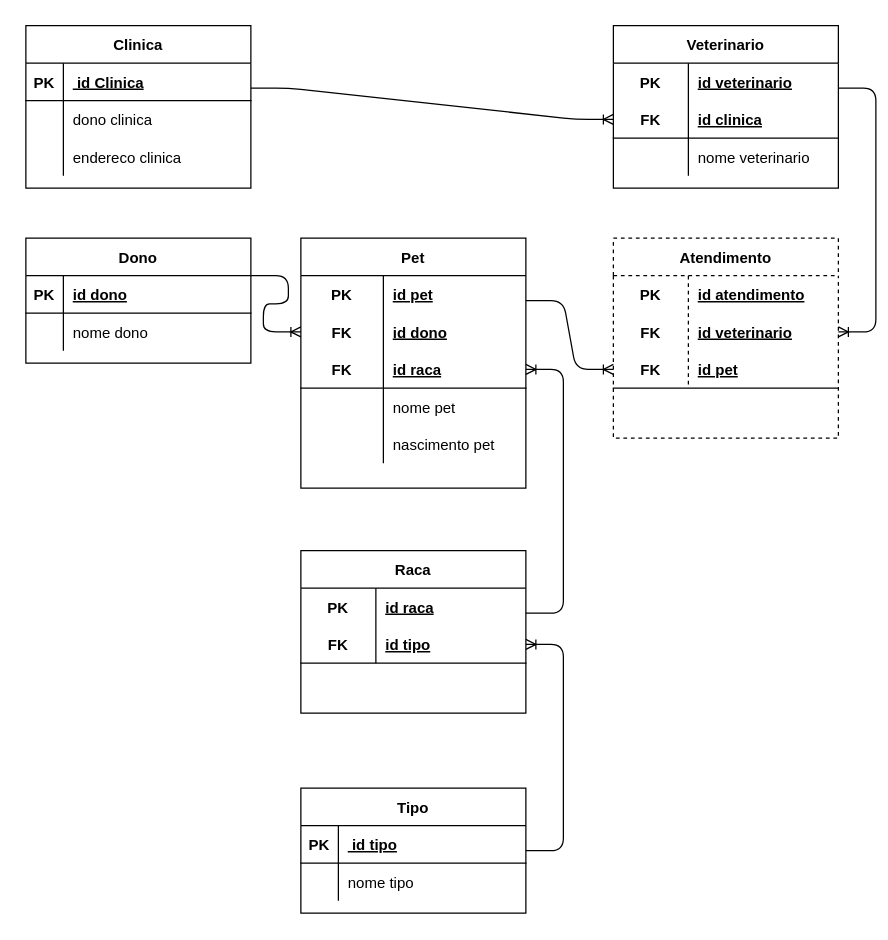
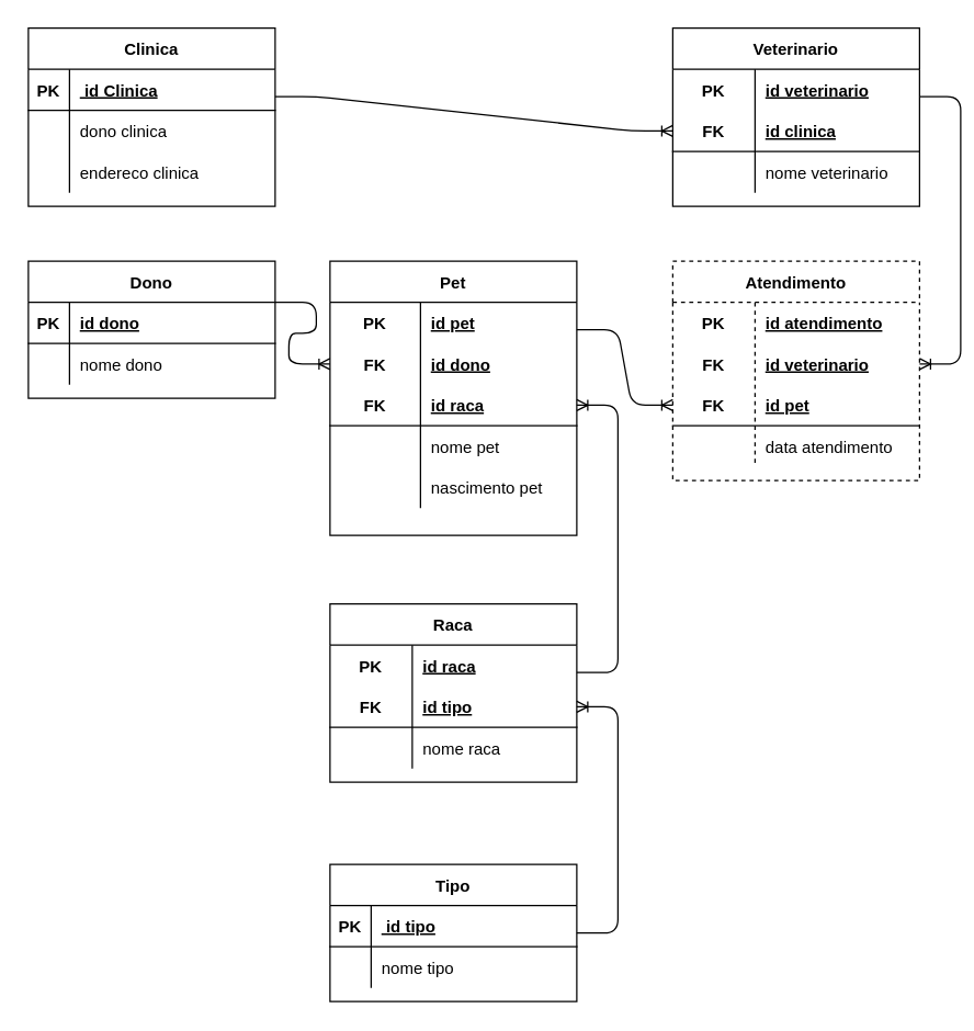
  <mxCell id="0" />
  <mxCell id="1" parent="0" />
  <mxCell id="2" value="Clinica" style="shape=table;startSize=30;container=1;collapsible=1;childLayout=tableLayout;fixedRows=1;rowLines=0;fontStyle=1;align=center;resizeLast=1;" vertex="1" parent="1"><mxGeometry x="20" y="20" width="180" height="130" as="geometry" /></mxCell>
  <mxCell id="3" value="" style="shape=partialRectangle;collapsible=0;dropTarget=0;pointerEvents=0;fillColor=none;top=0;left=0;bottom=1;right=0;points=[[0,0.5],[1,0.5]];portConstraint=eastwest;" vertex="1" parent="2"><mxGeometry y="30" width="180" height="30" as="geometry" /></mxCell>
  <mxCell id="4" value="PK" style="shape=partialRectangle;connectable=0;fillColor=none;top=0;left=0;bottom=0;right=0;fontStyle=1;overflow=hidden;" vertex="1" parent="3"><mxGeometry width="30" height="30" as="geometry" /></mxCell>
  <mxCell id="5" value=" id Clinica" style="shape=partialRectangle;connectable=0;fillColor=none;top=0;left=0;bottom=0;right=0;align=left;spacingLeft=6;fontStyle=5;overflow=hidden;" vertex="1" parent="3"><mxGeometry x="30" width="150" height="30" as="geometry" /></mxCell>
  <mxCell id="6" value="" style="shape=partialRectangle;collapsible=0;dropTarget=0;pointerEvents=0;fillColor=none;top=0;left=0;bottom=0;right=0;points=[[0,0.5],[1,0.5]];portConstraint=eastwest;" vertex="1" parent="2"><mxGeometry y="60" width="180" height="30" as="geometry" /></mxCell>
  <mxCell id="7" value="" style="shape=partialRectangle;connectable=0;fillColor=none;top=0;left=0;bottom=0;right=0;editable=1;overflow=hidden;" vertex="1" parent="6"><mxGeometry width="30" height="30" as="geometry" /></mxCell>
  <mxCell id="8" value="dono clinica" style="shape=partialRectangle;connectable=0;fillColor=none;top=0;left=0;bottom=0;right=0;align=left;spacingLeft=6;overflow=hidden;" vertex="1" parent="6"><mxGeometry x="30" width="150" height="30" as="geometry" /></mxCell>
  <mxCell id="9" value="" style="shape=partialRectangle;collapsible=0;dropTarget=0;pointerEvents=0;fillColor=none;top=0;left=0;bottom=0;right=0;points=[[0,0.5],[1,0.5]];portConstraint=eastwest;" vertex="1" parent="2"><mxGeometry y="90" width="180" height="30" as="geometry" /></mxCell>
  <mxCell id="10" value="" style="shape=partialRectangle;connectable=0;fillColor=none;top=0;left=0;bottom=0;right=0;editable=1;overflow=hidden;" vertex="1" parent="9"><mxGeometry width="30" height="30" as="geometry" /></mxCell>
  <mxCell id="11" value="endereco clinica" style="shape=partialRectangle;connectable=0;fillColor=none;top=0;left=0;bottom=0;right=0;align=left;spacingLeft=6;overflow=hidden;" vertex="1" parent="9"><mxGeometry x="30" width="150" height="30" as="geometry" /></mxCell>
  <mxCell id="12" value="Veterinario" style="shape=table;startSize=30;container=1;collapsible=1;childLayout=tableLayout;fixedRows=1;rowLines=0;fontStyle=1;align=center;resizeLast=1;" vertex="1" parent="1"><mxGeometry x="490" y="20" width="180" height="130" as="geometry" /></mxCell>
  <mxCell id="13" value="" style="shape=partialRectangle;collapsible=0;dropTarget=0;pointerEvents=0;fillColor=none;top=0;left=0;bottom=0;right=0;points=[[0,0.5],[1,0.5]];portConstraint=eastwest;" vertex="1" parent="12"><mxGeometry y="30" width="180" height="30" as="geometry" /></mxCell>
  <mxCell id="14" value="PK" style="shape=partialRectangle;connectable=0;fillColor=none;top=0;left=0;bottom=0;right=0;fontStyle=1;overflow=hidden;" vertex="1" parent="13"><mxGeometry width="60" height="30" as="geometry" /></mxCell>
  <mxCell id="15" value="id veterinario" style="shape=partialRectangle;connectable=0;fillColor=none;top=0;left=0;bottom=0;right=0;align=left;spacingLeft=6;fontStyle=5;overflow=hidden;" vertex="1" parent="13"><mxGeometry x="60" width="120" height="30" as="geometry" /></mxCell>
  <mxCell id="16" value="" style="shape=partialRectangle;collapsible=0;dropTarget=0;pointerEvents=0;fillColor=none;top=0;left=0;bottom=1;right=0;points=[[0,0.5],[1,0.5]];portConstraint=eastwest;" vertex="1" parent="12"><mxGeometry y="60" width="180" height="30" as="geometry" /></mxCell>
  <mxCell id="17" value="FK" style="shape=partialRectangle;connectable=0;fillColor=none;top=0;left=0;bottom=0;right=0;fontStyle=1;overflow=hidden;" vertex="1" parent="16"><mxGeometry width="60" height="30" as="geometry" /></mxCell>
  <mxCell id="18" value="id clinica" style="shape=partialRectangle;connectable=0;fillColor=none;top=0;left=0;bottom=0;right=0;align=left;spacingLeft=6;fontStyle=5;overflow=hidden;" vertex="1" parent="16"><mxGeometry x="60" width="120" height="30" as="geometry" /></mxCell>
  <mxCell id="19" value="" style="shape=partialRectangle;collapsible=0;dropTarget=0;pointerEvents=0;fillColor=none;top=0;left=0;bottom=0;right=0;points=[[0,0.5],[1,0.5]];portConstraint=eastwest;" vertex="1" parent="12"><mxGeometry y="90" width="180" height="30" as="geometry" /></mxCell>
  <mxCell id="20" value="" style="shape=partialRectangle;connectable=0;fillColor=none;top=0;left=0;bottom=0;right=0;editable=1;overflow=hidden;" vertex="1" parent="19"><mxGeometry width="60" height="30" as="geometry" /></mxCell>
  <mxCell id="21" value="nome veterinario" style="shape=partialRectangle;connectable=0;fillColor=none;top=0;left=0;bottom=0;right=0;align=left;spacingLeft=6;overflow=hidden;" vertex="1" parent="19"><mxGeometry x="60" width="120" height="30" as="geometry" /></mxCell>
  <mxCell id="22" value="" style="edgeStyle=entityRelationEdgeStyle;fontSize=12;html=1;endArrow=ERoneToMany;entryX=0;entryY=0.5;entryDx=0;entryDy=0;" edge="1" parent="1" target="16"><mxGeometry width="100" height="100" relative="1" as="geometry"><mxPoint x="200" y="70" as="sourcePoint" /><mxPoint x="300" y="-30" as="targetPoint" /></mxGeometry></mxCell>
  <mxCell id="23" value="Tipo" style="shape=table;startSize=30;container=1;collapsible=1;childLayout=tableLayout;fixedRows=1;rowLines=0;fontStyle=1;align=center;resizeLast=1;" vertex="1" parent="1"><mxGeometry x="240" y="630" width="180" height="100" as="geometry" /></mxCell>
  <mxCell id="24" value="" style="shape=partialRectangle;collapsible=0;dropTarget=0;pointerEvents=0;fillColor=none;top=0;left=0;bottom=1;right=0;points=[[0,0.5],[1,0.5]];portConstraint=eastwest;" vertex="1" parent="23"><mxGeometry y="30" width="180" height="30" as="geometry" /></mxCell>
  <mxCell id="25" value="PK" style="shape=partialRectangle;connectable=0;fillColor=none;top=0;left=0;bottom=0;right=0;fontStyle=1;overflow=hidden;" vertex="1" parent="24"><mxGeometry width="30" height="30" as="geometry" /></mxCell>
  <mxCell id="26" value=" id tipo" style="shape=partialRectangle;connectable=0;fillColor=none;top=0;left=0;bottom=0;right=0;align=left;spacingLeft=6;fontStyle=5;overflow=hidden;" vertex="1" parent="24"><mxGeometry x="30" width="150" height="30" as="geometry" /></mxCell>
  <mxCell id="27" value="" style="shape=partialRectangle;collapsible=0;dropTarget=0;pointerEvents=0;fillColor=none;top=0;left=0;bottom=0;right=0;points=[[0,0.5],[1,0.5]];portConstraint=eastwest;" vertex="1" parent="23"><mxGeometry y="60" width="180" height="30" as="geometry" /></mxCell>
  <mxCell id="28" value="" style="shape=partialRectangle;connectable=0;fillColor=none;top=0;left=0;bottom=0;right=0;editable=1;overflow=hidden;" vertex="1" parent="27"><mxGeometry width="30" height="30" as="geometry" /></mxCell>
  <mxCell id="29" value="nome tipo" style="shape=partialRectangle;connectable=0;fillColor=none;top=0;left=0;bottom=0;right=0;align=left;spacingLeft=6;overflow=hidden;" vertex="1" parent="27"><mxGeometry x="30" width="150" height="30" as="geometry" /></mxCell>
  <mxCell id="30" value="Raca" style="shape=table;startSize=30;container=1;collapsible=1;childLayout=tableLayout;fixedRows=1;rowLines=0;fontStyle=1;align=center;resizeLast=1;" vertex="1" parent="1"><mxGeometry x="240" y="440" width="180" height="130" as="geometry" /></mxCell>
  <mxCell id="31" value="" style="shape=partialRectangle;collapsible=0;dropTarget=0;pointerEvents=0;fillColor=none;top=0;left=0;bottom=0;right=0;points=[[0,0.5],[1,0.5]];portConstraint=eastwest;" vertex="1" parent="30"><mxGeometry y="30" width="180" height="30" as="geometry" /></mxCell>
  <mxCell id="32" value="PK" style="shape=partialRectangle;connectable=0;fillColor=none;top=0;left=0;bottom=0;right=0;fontStyle=1;overflow=hidden;" vertex="1" parent="31"><mxGeometry width="60" height="30" as="geometry" /></mxCell>
  <mxCell id="33" value="id raca" style="shape=partialRectangle;connectable=0;fillColor=none;top=0;left=0;bottom=0;right=0;align=left;spacingLeft=6;fontStyle=5;overflow=hidden;" vertex="1" parent="31"><mxGeometry x="60" width="120" height="30" as="geometry" /></mxCell>
  <mxCell id="34" value="" style="shape=partialRectangle;collapsible=0;dropTarget=0;pointerEvents=0;fillColor=none;top=0;left=0;bottom=1;right=0;points=[[0,0.5],[1,0.5]];portConstraint=eastwest;" vertex="1" parent="30"><mxGeometry y="60" width="180" height="30" as="geometry" /></mxCell>
  <mxCell id="35" value="FK" style="shape=partialRectangle;connectable=0;fillColor=none;top=0;left=0;bottom=0;right=0;fontStyle=1;overflow=hidden;" vertex="1" parent="34"><mxGeometry width="60" height="30" as="geometry" /></mxCell>
  <mxCell id="36" value="id tipo" style="shape=partialRectangle;connectable=0;fillColor=none;top=0;left=0;bottom=0;right=0;align=left;spacingLeft=6;fontStyle=5;overflow=hidden;" vertex="1" parent="34"><mxGeometry x="60" width="120" height="30" as="geometry" /></mxCell>
  <mxCell id="37" value="" style="shape=partialRectangle;collapsible=0;dropTarget=0;pointerEvents=0;fillColor=none;top=0;left=0;bottom=0;right=0;points=[[0,0.5],[1,0.5]];portConstraint=eastwest;" vertex="1" parent="30"><mxGeometry y="90" width="180" height="30" as="geometry" /></mxCell>
  <mxCell id="38" value="" style="shape=partialRectangle;connectable=0;fillColor=none;top=0;left=0;bottom=0;right=0;editable=1;overflow=hidden;" vertex="1" parent="37"><mxGeometry width="60" height="30" as="geometry" /></mxCell>
+ <mxCell id="39" value="nome raca" style="shape=partialRectangle;connectable=0;fillColor=none;top=0;left=0;bottom=0;right=0;align=left;spacingLeft=6;overflow=hidden;" vertex="1" parent="37"><mxGeometry x="60" width="120" height="30" as="geometry" /></mxCell>
  <mxCell id="40" value="Dono" style="shape=table;startSize=30;container=1;collapsible=1;childLayout=tableLayout;fixedRows=1;rowLines=0;fontStyle=1;align=center;resizeLast=1;" vertex="1" parent="1"><mxGeometry x="20" y="190" width="180" height="100" as="geometry" /></mxCell>
  <mxCell id="41" value="" style="shape=partialRectangle;collapsible=0;dropTarget=0;pointerEvents=0;fillColor=none;top=0;left=0;bottom=1;right=0;points=[[0,0.5],[1,0.5]];portConstraint=eastwest;" vertex="1" parent="40"><mxGeometry y="30" width="180" height="30" as="geometry" /></mxCell>
  <mxCell id="42" value="PK" style="shape=partialRectangle;connectable=0;fillColor=none;top=0;left=0;bottom=0;right=0;fontStyle=1;overflow=hidden;" vertex="1" parent="41"><mxGeometry width="30" height="30" as="geometry" /></mxCell>
  <mxCell id="43" value="id dono" style="shape=partialRectangle;connectable=0;fillColor=none;top=0;left=0;bottom=0;right=0;align=left;spacingLeft=6;fontStyle=5;overflow=hidden;" vertex="1" parent="41"><mxGeometry x="30" width="150" height="30" as="geometry" /></mxCell>
  <mxCell id="44" value="" style="shape=partialRectangle;collapsible=0;dropTarget=0;pointerEvents=0;fillColor=none;top=0;left=0;bottom=0;right=0;points=[[0,0.5],[1,0.5]];portConstraint=eastwest;" vertex="1" parent="40"><mxGeometry y="60" width="180" height="30" as="geometry" /></mxCell>
  <mxCell id="45" value="" style="shape=partialRectangle;connectable=0;fillColor=none;top=0;left=0;bottom=0;right=0;editable=1;overflow=hidden;" vertex="1" parent="44"><mxGeometry width="30" height="30" as="geometry" /></mxCell>
  <mxCell id="46" value="nome dono " style="shape=partialRectangle;connectable=0;fillColor=none;top=0;left=0;bottom=0;right=0;align=left;spacingLeft=6;overflow=hidden;" vertex="1" parent="44"><mxGeometry x="30" width="150" height="30" as="geometry" /></mxCell>
  <mxCell id="47" value="Pet" style="shape=table;startSize=30;container=1;collapsible=1;childLayout=tableLayout;fixedRows=1;rowLines=0;fontStyle=1;align=center;resizeLast=1;" vertex="1" parent="1"><mxGeometry x="240" y="190" width="180" height="200" as="geometry" /></mxCell>
  <mxCell id="48" value="" style="shape=partialRectangle;collapsible=0;dropTarget=0;pointerEvents=0;fillColor=none;top=0;left=0;bottom=0;right=0;points=[[0,0.5],[1,0.5]];portConstraint=eastwest;" vertex="1" parent="47"><mxGeometry y="30" width="180" height="30" as="geometry" /></mxCell>
  <mxCell id="49" value="PK" style="shape=partialRectangle;connectable=0;fillColor=none;top=0;left=0;bottom=0;right=0;fontStyle=1;overflow=hidden;" vertex="1" parent="48"><mxGeometry width="66" height="30" as="geometry" /></mxCell>
  <mxCell id="50" value="id pet" style="shape=partialRectangle;connectable=0;fillColor=none;top=0;left=0;bottom=0;right=0;align=left;spacingLeft=6;fontStyle=5;overflow=hidden;" vertex="1" parent="48"><mxGeometry x="66" width="114" height="30" as="geometry" /></mxCell>
  <mxCell id="51" style="shape=partialRectangle;collapsible=0;dropTarget=0;pointerEvents=0;fillColor=none;top=0;left=0;bottom=0;right=0;points=[[0,0.5],[1,0.5]];portConstraint=eastwest;" vertex="1" parent="47"><mxGeometry y="60" width="180" height="30" as="geometry" /></mxCell>
  <mxCell id="52" value="FK" style="shape=partialRectangle;connectable=0;fillColor=none;top=0;left=0;bottom=0;right=0;fontStyle=1;overflow=hidden;" vertex="1" parent="51"><mxGeometry width="66" height="30" as="geometry" /></mxCell>
  <mxCell id="53" value="id dono" style="shape=partialRectangle;connectable=0;fillColor=none;top=0;left=0;bottom=0;right=0;align=left;spacingLeft=6;fontStyle=5;overflow=hidden;" vertex="1" parent="51"><mxGeometry x="66" width="114" height="30" as="geometry" /></mxCell>
  <mxCell id="54" value="" style="shape=partialRectangle;collapsible=0;dropTarget=0;pointerEvents=0;fillColor=none;top=0;left=0;bottom=1;right=0;points=[[0,0.5],[1,0.5]];portConstraint=eastwest;" vertex="1" parent="47"><mxGeometry y="90" width="180" height="30" as="geometry" /></mxCell>
  <mxCell id="55" value="FK" style="shape=partialRectangle;connectable=0;fillColor=none;top=0;left=0;bottom=0;right=0;fontStyle=1;overflow=hidden;" vertex="1" parent="54"><mxGeometry width="66" height="30" as="geometry" /></mxCell>
  <mxCell id="56" value="id raca" style="shape=partialRectangle;connectable=0;fillColor=none;top=0;left=0;bottom=0;right=0;align=left;spacingLeft=6;fontStyle=5;overflow=hidden;" vertex="1" parent="54"><mxGeometry x="66" width="114" height="30" as="geometry" /></mxCell>
  <mxCell id="57" value="" style="shape=partialRectangle;collapsible=0;dropTarget=0;pointerEvents=0;fillColor=none;top=0;left=0;bottom=0;right=0;points=[[0,0.5],[1,0.5]];portConstraint=eastwest;" vertex="1" parent="47"><mxGeometry y="120" width="180" height="30" as="geometry" /></mxCell>
  <mxCell id="58" value="" style="shape=partialRectangle;connectable=0;fillColor=none;top=0;left=0;bottom=0;right=0;editable=1;overflow=hidden;" vertex="1" parent="57"><mxGeometry width="66" height="30" as="geometry" /></mxCell>
  <mxCell id="59" value="nome pet" style="shape=partialRectangle;connectable=0;fillColor=none;top=0;left=0;bottom=0;right=0;align=left;spacingLeft=6;overflow=hidden;" vertex="1" parent="57"><mxGeometry x="66" width="114" height="30" as="geometry" /></mxCell>
  <mxCell id="60" value="" style="shape=partialRectangle;collapsible=0;dropTarget=0;pointerEvents=0;fillColor=none;top=0;left=0;bottom=0;right=0;points=[[0,0.5],[1,0.5]];portConstraint=eastwest;" vertex="1" parent="47"><mxGeometry y="150" width="180" height="30" as="geometry" /></mxCell>
  <mxCell id="61" value="" style="shape=partialRectangle;connectable=0;fillColor=none;top=0;left=0;bottom=0;right=0;editable=1;overflow=hidden;" vertex="1" parent="60"><mxGeometry width="66" height="30" as="geometry" /></mxCell>
  <mxCell id="62" value="nascimento pet" style="shape=partialRectangle;connectable=0;fillColor=none;top=0;left=0;bottom=0;right=0;align=left;spacingLeft=6;overflow=hidden;" vertex="1" parent="60"><mxGeometry x="66" width="114" height="30" as="geometry" /></mxCell>
  <mxCell id="63" value="Atendimento" style="shape=table;startSize=30;container=1;collapsible=1;childLayout=tableLayout;fixedRows=1;rowLines=0;fontStyle=1;align=center;resizeLast=1;dashed=1;" vertex="1" parent="1"><mxGeometry x="490" y="190" width="180" height="160" as="geometry" /></mxCell>
  <mxCell id="64" value="" style="shape=partialRectangle;collapsible=0;dropTarget=0;pointerEvents=0;fillColor=none;top=0;left=0;bottom=0;right=0;points=[[0,0.5],[1,0.5]];portConstraint=eastwest;" vertex="1" parent="63"><mxGeometry y="30" width="180" height="30" as="geometry" /></mxCell>
  <mxCell id="65" value="PK" style="shape=partialRectangle;connectable=0;fillColor=none;top=0;left=0;bottom=0;right=0;fontStyle=1;overflow=hidden;" vertex="1" parent="64"><mxGeometry width="60" height="30" as="geometry" /></mxCell>
  <mxCell id="66" value="id atendimento" style="shape=partialRectangle;connectable=0;fillColor=none;top=0;left=0;bottom=0;right=0;align=left;spacingLeft=6;fontStyle=5;overflow=hidden;" vertex="1" parent="64"><mxGeometry x="60" width="120" height="30" as="geometry" /></mxCell>
  <mxCell id="67" style="shape=partialRectangle;collapsible=0;dropTarget=0;pointerEvents=0;fillColor=none;top=0;left=0;bottom=0;right=0;points=[[0,0.5],[1,0.5]];portConstraint=eastwest;" vertex="1" parent="63"><mxGeometry y="60" width="180" height="30" as="geometry" /></mxCell>
  <mxCell id="68" value="FK" style="shape=partialRectangle;connectable=0;fillColor=none;top=0;left=0;bottom=0;right=0;fontStyle=1;overflow=hidden;" vertex="1" parent="67"><mxGeometry width="60" height="30" as="geometry" /></mxCell>
  <mxCell id="69" value="id veterinario" style="shape=partialRectangle;connectable=0;fillColor=none;top=0;left=0;bottom=0;right=0;align=left;spacingLeft=6;fontStyle=5;overflow=hidden;" vertex="1" parent="67"><mxGeometry x="60" width="120" height="30" as="geometry" /></mxCell>
  <mxCell id="70" value="" style="shape=partialRectangle;collapsible=0;dropTarget=0;pointerEvents=0;fillColor=none;top=0;left=0;bottom=1;right=0;points=[[0,0.5],[1,0.5]];portConstraint=eastwest;" vertex="1" parent="63"><mxGeometry y="90" width="180" height="30" as="geometry" /></mxCell>
  <mxCell id="71" value="FK" style="shape=partialRectangle;connectable=0;fillColor=none;top=0;left=0;bottom=0;right=0;fontStyle=1;overflow=hidden;" vertex="1" parent="70"><mxGeometry width="60" height="30" as="geometry" /></mxCell>
  <mxCell id="72" value="id pet" style="shape=partialRectangle;connectable=0;fillColor=none;top=0;left=0;bottom=0;right=0;align=left;spacingLeft=6;fontStyle=5;overflow=hidden;" vertex="1" parent="70"><mxGeometry x="60" width="120" height="30" as="geometry" /></mxCell>
  <mxCell id="73" value="" style="shape=partialRectangle;collapsible=0;dropTarget=0;pointerEvents=0;fillColor=none;top=0;left=0;bottom=0;right=0;points=[[0,0.5],[1,0.5]];portConstraint=eastwest;" vertex="1" parent="63"><mxGeometry y="120" width="180" height="30" as="geometry" /></mxCell>
  <mxCell id="74" value="" style="shape=partialRectangle;connectable=0;fillColor=none;top=0;left=0;bottom=0;right=0;editable=1;overflow=hidden;" vertex="1" parent="73"><mxGeometry width="60" height="30" as="geometry" /></mxCell>
+ <mxCell id="75" value="data atendimento" style="shape=partialRectangle;connectable=0;fillColor=none;top=0;left=0;bottom=0;right=0;align=left;spacingLeft=6;overflow=hidden;" vertex="1" parent="73"><mxGeometry x="60" width="120" height="30" as="geometry" /></mxCell>
  <mxCell id="76" value="" style="edgeStyle=entityRelationEdgeStyle;fontSize=12;html=1;endArrow=ERoneToMany;" edge="1" parent="1" target="67"><mxGeometry width="100" height="100" relative="1" as="geometry"><mxPoint x="670" y="70" as="sourcePoint" /><mxPoint x="770" y="-30" as="targetPoint" /></mxGeometry></mxCell>
  <mxCell id="77" value="" style="edgeStyle=entityRelationEdgeStyle;fontSize=12;html=1;endArrow=ERoneToMany;entryX=0;entryY=0.5;entryDx=0;entryDy=0;" edge="1" parent="1" target="51"><mxGeometry width="100" height="100" relative="1" as="geometry"><mxPoint x="200" y="220" as="sourcePoint" /><mxPoint x="230" y="265" as="targetPoint" /></mxGeometry></mxCell>
  <mxCell id="78" value="" style="edgeStyle=entityRelationEdgeStyle;fontSize=12;html=1;endArrow=ERoneToMany;entryX=1;entryY=0.5;entryDx=0;entryDy=0;" edge="1" parent="1" target="54"><mxGeometry width="100" height="100" relative="1" as="geometry"><mxPoint x="420" y="490" as="sourcePoint" /><mxPoint x="520" y="390" as="targetPoint" /></mxGeometry></mxCell>
  <mxCell id="79" value="" style="edgeStyle=entityRelationEdgeStyle;fontSize=12;html=1;endArrow=ERoneToMany;entryX=1;entryY=0.5;entryDx=0;entryDy=0;" edge="1" parent="1" target="34"><mxGeometry width="100" height="100" relative="1" as="geometry"><mxPoint x="420" y="680" as="sourcePoint" /><mxPoint x="520" y="580" as="targetPoint" /></mxGeometry></mxCell>
  <mxCell id="80" value="" style="edgeStyle=entityRelationEdgeStyle;fontSize=12;html=1;endArrow=ERoneToMany;entryX=0;entryY=0.5;entryDx=0;entryDy=0;" edge="1" parent="1" target="70"><mxGeometry width="100" height="100" relative="1" as="geometry"><mxPoint x="420" y="240" as="sourcePoint" /><mxPoint x="520" y="140" as="targetPoint" /></mxGeometry></mxCell>
